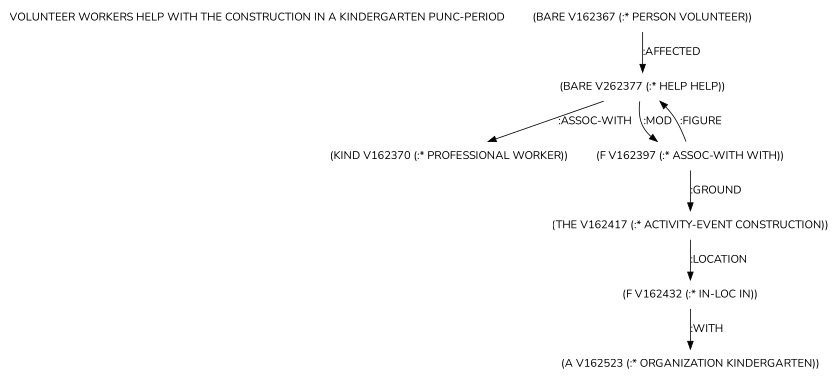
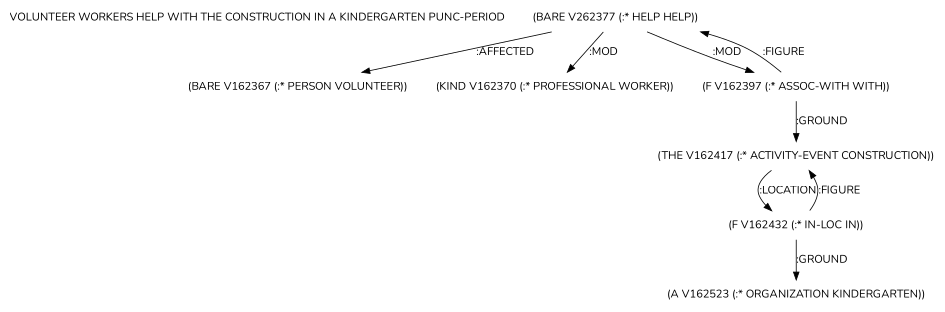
  digraph {
    fontname=Nunito
    node [fontname=Nunito shape=none]
    edge [fontname=Nunito]
    "VOLUNTEER WORKERS HELP WITH THE CONSTRUCTION IN A KINDERGARTEN PUNC-PERIOD"
    n2 [label="(BARE V262377 (:* HELP HELP))"]
    n3 [label="(BARE V162367 (:* PERSON VOLUNTEER))"]
    n4 [label="(KIND V162370 (:* PROFESSIONAL WORKER))"]
    n5 [label="(F V162397 (:* ASSOC-WITH WITH))"]
    n6 [label="(THE V162417 (:* ACTIVITY-EVENT CONSTRUCTION))"]
    n7 [label="(F V162432 (:* IN-LOC IN))"]
    n8 [label="(A V162523 (:* ORGANIZATION KINDERGARTEN))"]
-   n3 -> n2 [label=":AFFECTED"]
-   n2 -> n4 [label=":ASSOC-WITH"]
+   n2 -> n3 [label=":AFFECTED"]
+   n2 -> n4 [label=":MOD"]
    n2 -> n5 [label=":MOD"]
    n5 -> n2 [label=":FIGURE"]
    n5 -> n6 [label=":GROUND"]
    n6 -> n7 [label=":LOCATION"]
-   n7 -> n8 [label=":WITH"]
+   n7 -> n6 [label=":FIGURE"]
+   n7 -> n8 [label=":GROUND"]
  }
